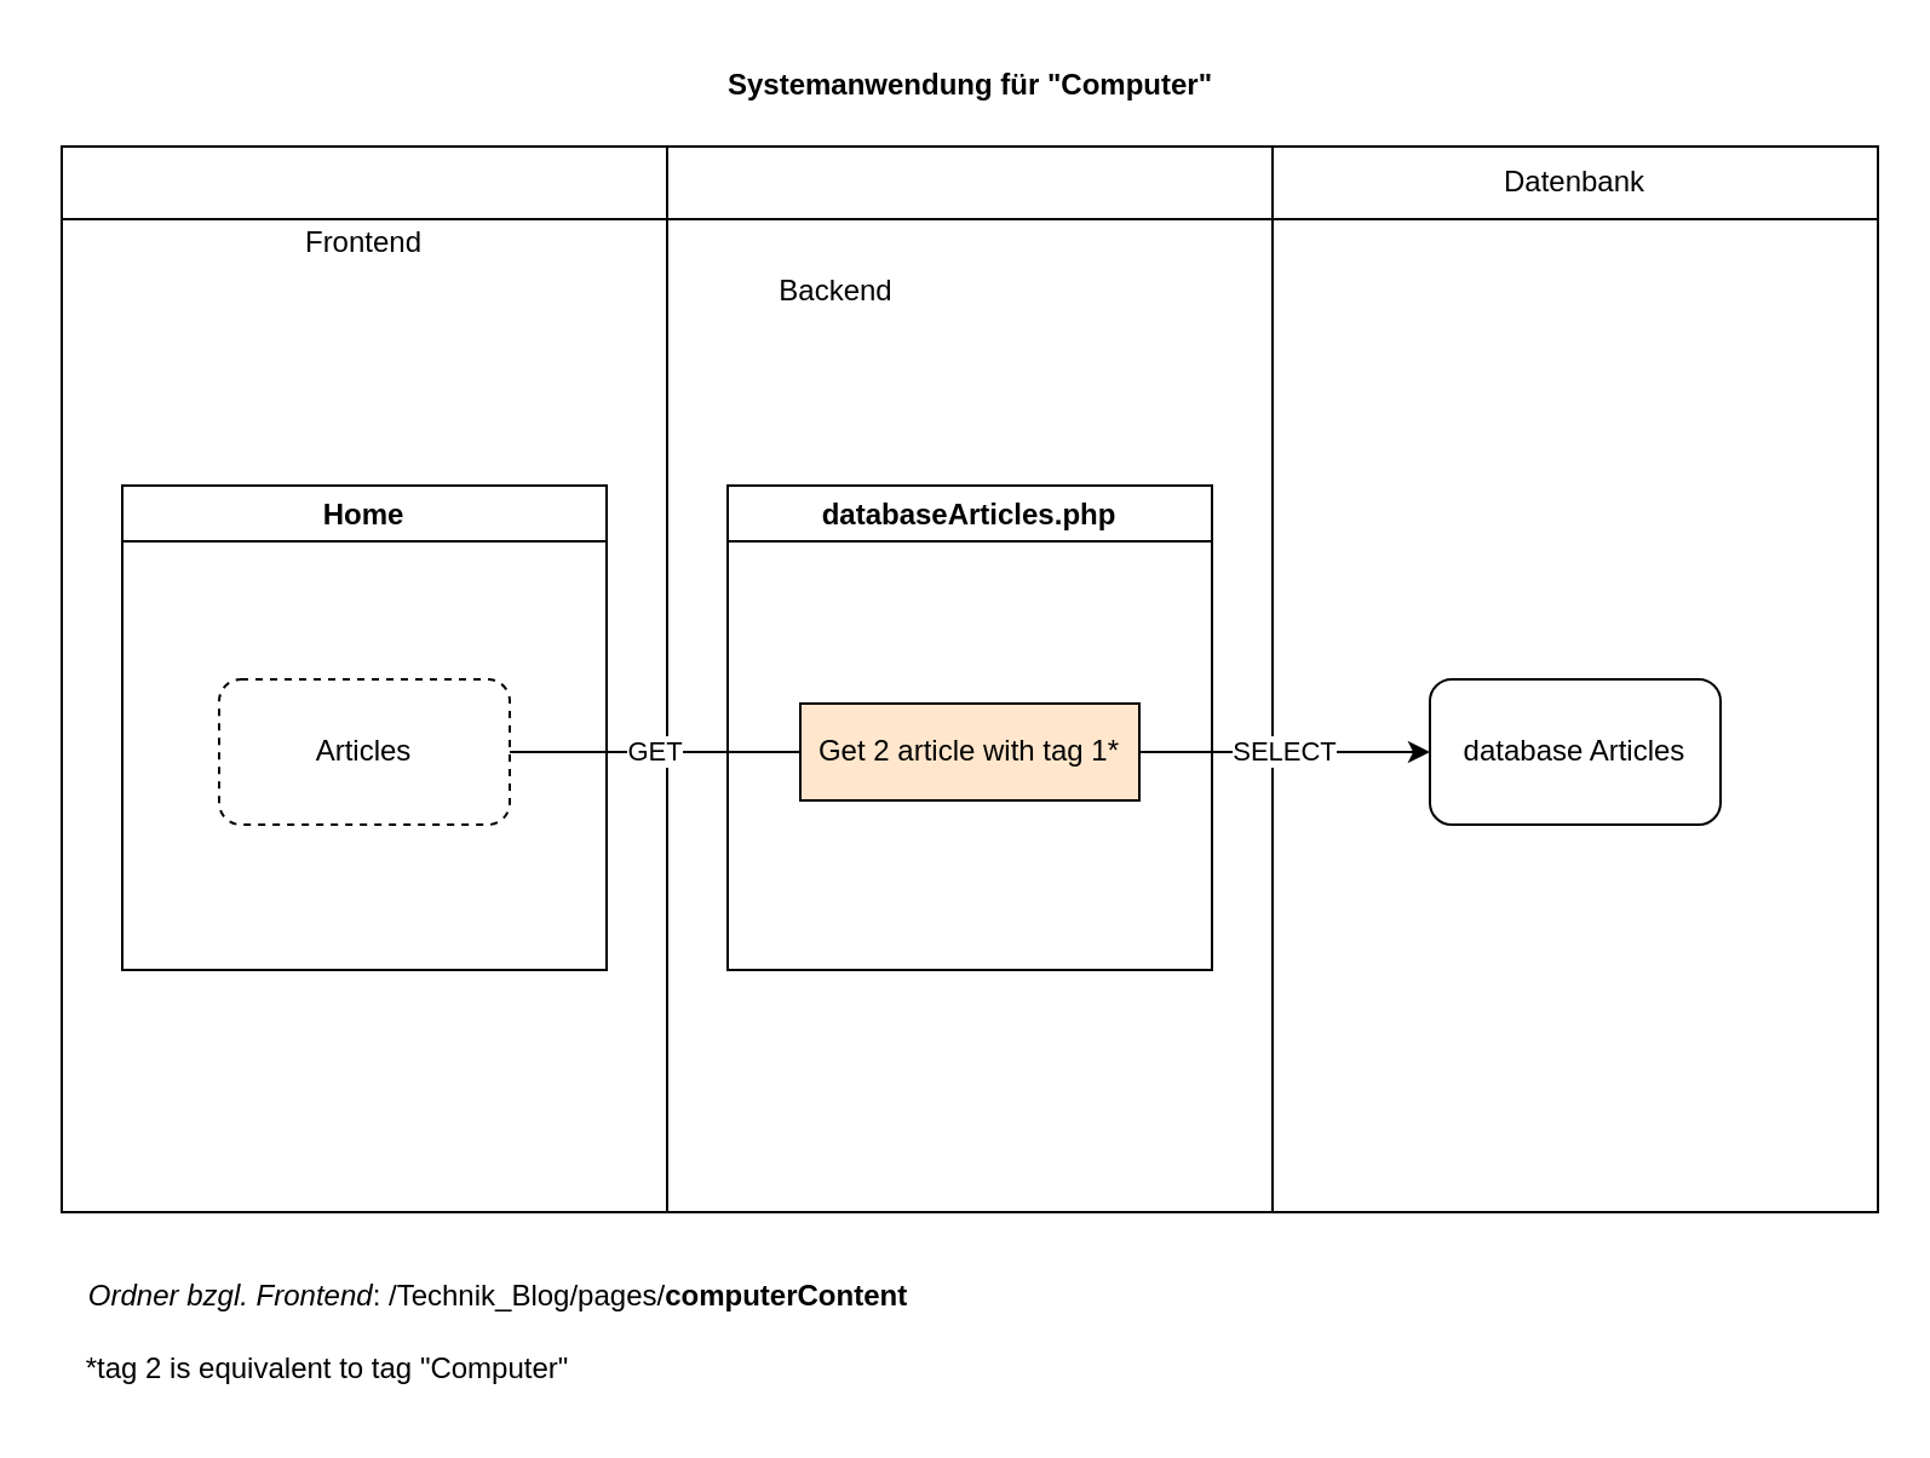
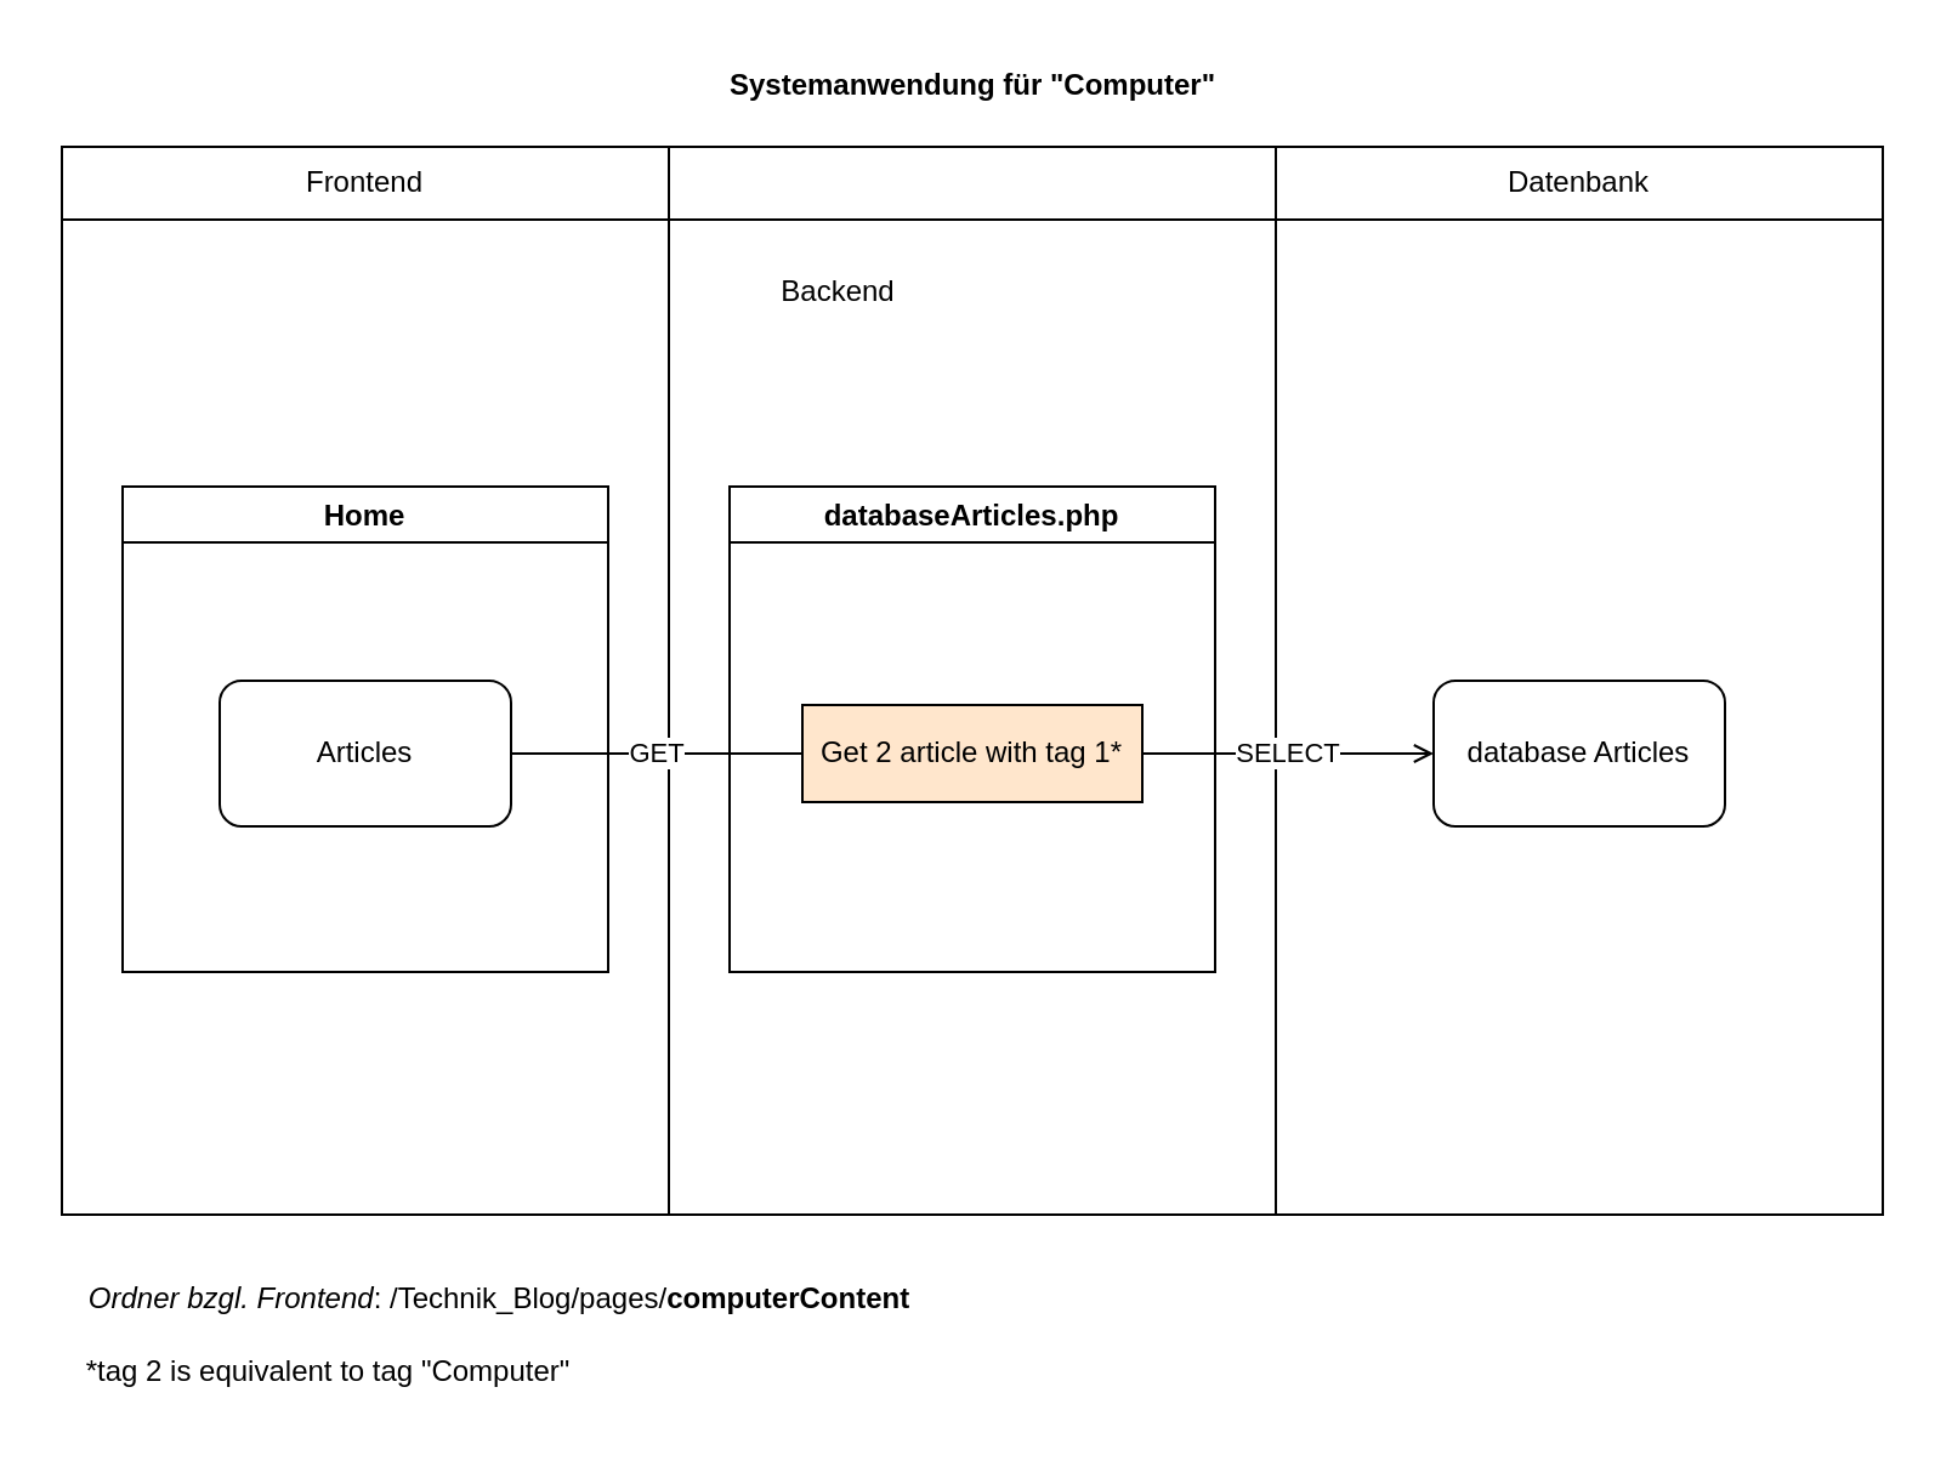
  <mxCell id="0" />
  <mxCell id="1" parent="0" />
  <mxCell id="2" value="Systemanwendung für &quot;Computer&quot;" style="text;html=1;strokeColor=none;fillColor=none;align=center;verticalAlign=middle;whiteSpace=wrap;rounded=0;fontStyle=1" vertex="1" parent="1"><mxGeometry x="295.75" y="20" width="208.5" height="30" as="geometry" /></mxCell>
  <mxCell id="3" value="" style="rounded=0;whiteSpace=wrap;html=1;labelPosition=center;verticalLabelPosition=top;align=center;verticalAlign=bottom;spacingTop=0;" vertex="1" parent="1"><mxGeometry x="25" y="60" width="250" height="440" as="geometry" /></mxCell>
  <mxCell id="4" value="" style="rounded=0;whiteSpace=wrap;html=1;" vertex="1" parent="1"><mxGeometry x="275" y="60" width="250" height="440" as="geometry" /></mxCell>
  <mxCell id="5" value="" style="rounded=0;whiteSpace=wrap;html=1;" vertex="1" parent="1"><mxGeometry x="525" y="60" width="250" height="440" as="geometry" /></mxCell>
- <mxCell id="6" value="Frontend" style="text;html=1;strokeColor=none;fillColor=none;align=center;verticalAlign=middle;whiteSpace=wrap;rounded=0;" vertex="1" parent="1"><mxGeometry x="120" y="85" width="60" height="30" as="geometry" /></mxCell>
+ <mxCell id="6" value="Frontend" style="text;html=1;strokeColor=none;fillColor=none;align=center;verticalAlign=middle;whiteSpace=wrap;rounded=0;" vertex="1" parent="1"><mxGeometry x="120" y="60" width="60" height="30" as="geometry" /></mxCell>
  <mxCell id="7" value="Datenbank" style="text;html=1;strokeColor=none;fillColor=none;align=center;verticalAlign=middle;whiteSpace=wrap;rounded=0;" vertex="1" parent="1"><mxGeometry x="620" y="60" width="60" height="30" as="geometry" /></mxCell>
  <mxCell id="8" value="Backend" style="text;html=1;strokeColor=none;fillColor=none;align=center;verticalAlign=middle;whiteSpace=wrap;rounded=0;" vertex="1" parent="1"><mxGeometry x="315" y="105" width="60" height="30" as="geometry" /></mxCell>
  <mxCell id="9" value="" style="endArrow=none;html=1;rounded=0;" edge="1" parent="1"><mxGeometry width="50" height="50" relative="1" as="geometry"><mxPoint x="25" y="90" as="sourcePoint" /><mxPoint x="775" y="90" as="targetPoint" /></mxGeometry></mxCell>
  <mxCell id="10" value="Home" style="swimlane;" vertex="1" parent="1"><mxGeometry x="50" y="200" width="200" height="200" as="geometry" /></mxCell>
- <mxCell id="11" value="Articles" style="rounded=1;whiteSpace=wrap;html=1;dashed=1;" vertex="1" parent="10"><mxGeometry x="40" y="80" width="120" height="60" as="geometry" /></mxCell>
+ <mxCell id="11" value="Articles" style="rounded=1;whiteSpace=wrap;html=1;" vertex="1" parent="10"><mxGeometry x="40" y="80" width="120" height="60" as="geometry" /></mxCell>
  <mxCell id="12" value="databaseArticles.php" style="swimlane;" vertex="1" parent="1"><mxGeometry x="300" y="200" width="200" height="200" as="geometry" /></mxCell>
  <mxCell id="13" value="Get 2 article with tag 1*" style="rounded=0;whiteSpace=wrap;html=1;fillColor=#ffe6cc;" vertex="1" parent="12"><mxGeometry x="30" y="90" width="140" height="40" as="geometry" /></mxCell>
  <mxCell id="14" value="database Articles" style="rounded=1;whiteSpace=wrap;html=1;" vertex="1" parent="1"><mxGeometry x="590" y="280" width="120" height="60" as="geometry" /></mxCell>
  <mxCell id="15" value="&lt;i&gt;Ordner bzgl. Frontend&lt;/i&gt;: /Technik_Blog/pages/&lt;b&gt;computerContent&lt;/b&gt;" style="text;html=1;align=center;verticalAlign=middle;resizable=0;points=[];autosize=1;strokeColor=none;fillColor=none;" vertex="1" parent="1"><mxGeometry x="25" y="520" width="360" height="30" as="geometry" /></mxCell>
  <mxCell id="16" value="*tag 2 is equivalent to tag &quot;Computer&quot;" style="text;html=1;strokeColor=none;fillColor=none;align=center;verticalAlign=middle;whiteSpace=wrap;rounded=0;" vertex="1" parent="1"><mxGeometry x="20" y="550" width="230" height="30" as="geometry" /></mxCell>
  <mxCell id="17" value="GET" style="endArrow=none;html=1;rounded=0;exitX=1;exitY=0.5;exitDx=0;exitDy=0;entryX=0;entryY=0.5;entryDx=0;entryDy=0;" edge="1" parent="1" source="11" target="13"><mxGeometry width="50" height="50" relative="1" as="geometry"><mxPoint x="325" y="290" as="sourcePoint" /><mxPoint x="375" y="240" as="targetPoint" /></mxGeometry></mxCell>
- <mxCell id="18" value="SELECT" style="endArrow=classic;html=1;rounded=0;exitX=1;exitY=0.5;exitDx=0;exitDy=0;" edge="1" parent="1" source="13" target="14"><mxGeometry width="50" height="50" relative="1" as="geometry"><mxPoint x="325" y="290" as="sourcePoint" /><mxPoint x="375" y="240" as="targetPoint" /></mxGeometry></mxCell>
+ <mxCell id="18" value="SELECT" style="endArrow=open;html=1;rounded=0;exitX=1;exitY=0.5;exitDx=0;exitDy=0;" edge="1" parent="1" source="13" target="14"><mxGeometry width="50" height="50" relative="1" as="geometry"><mxPoint x="325" y="290" as="sourcePoint" /><mxPoint x="375" y="240" as="targetPoint" /></mxGeometry></mxCell>
